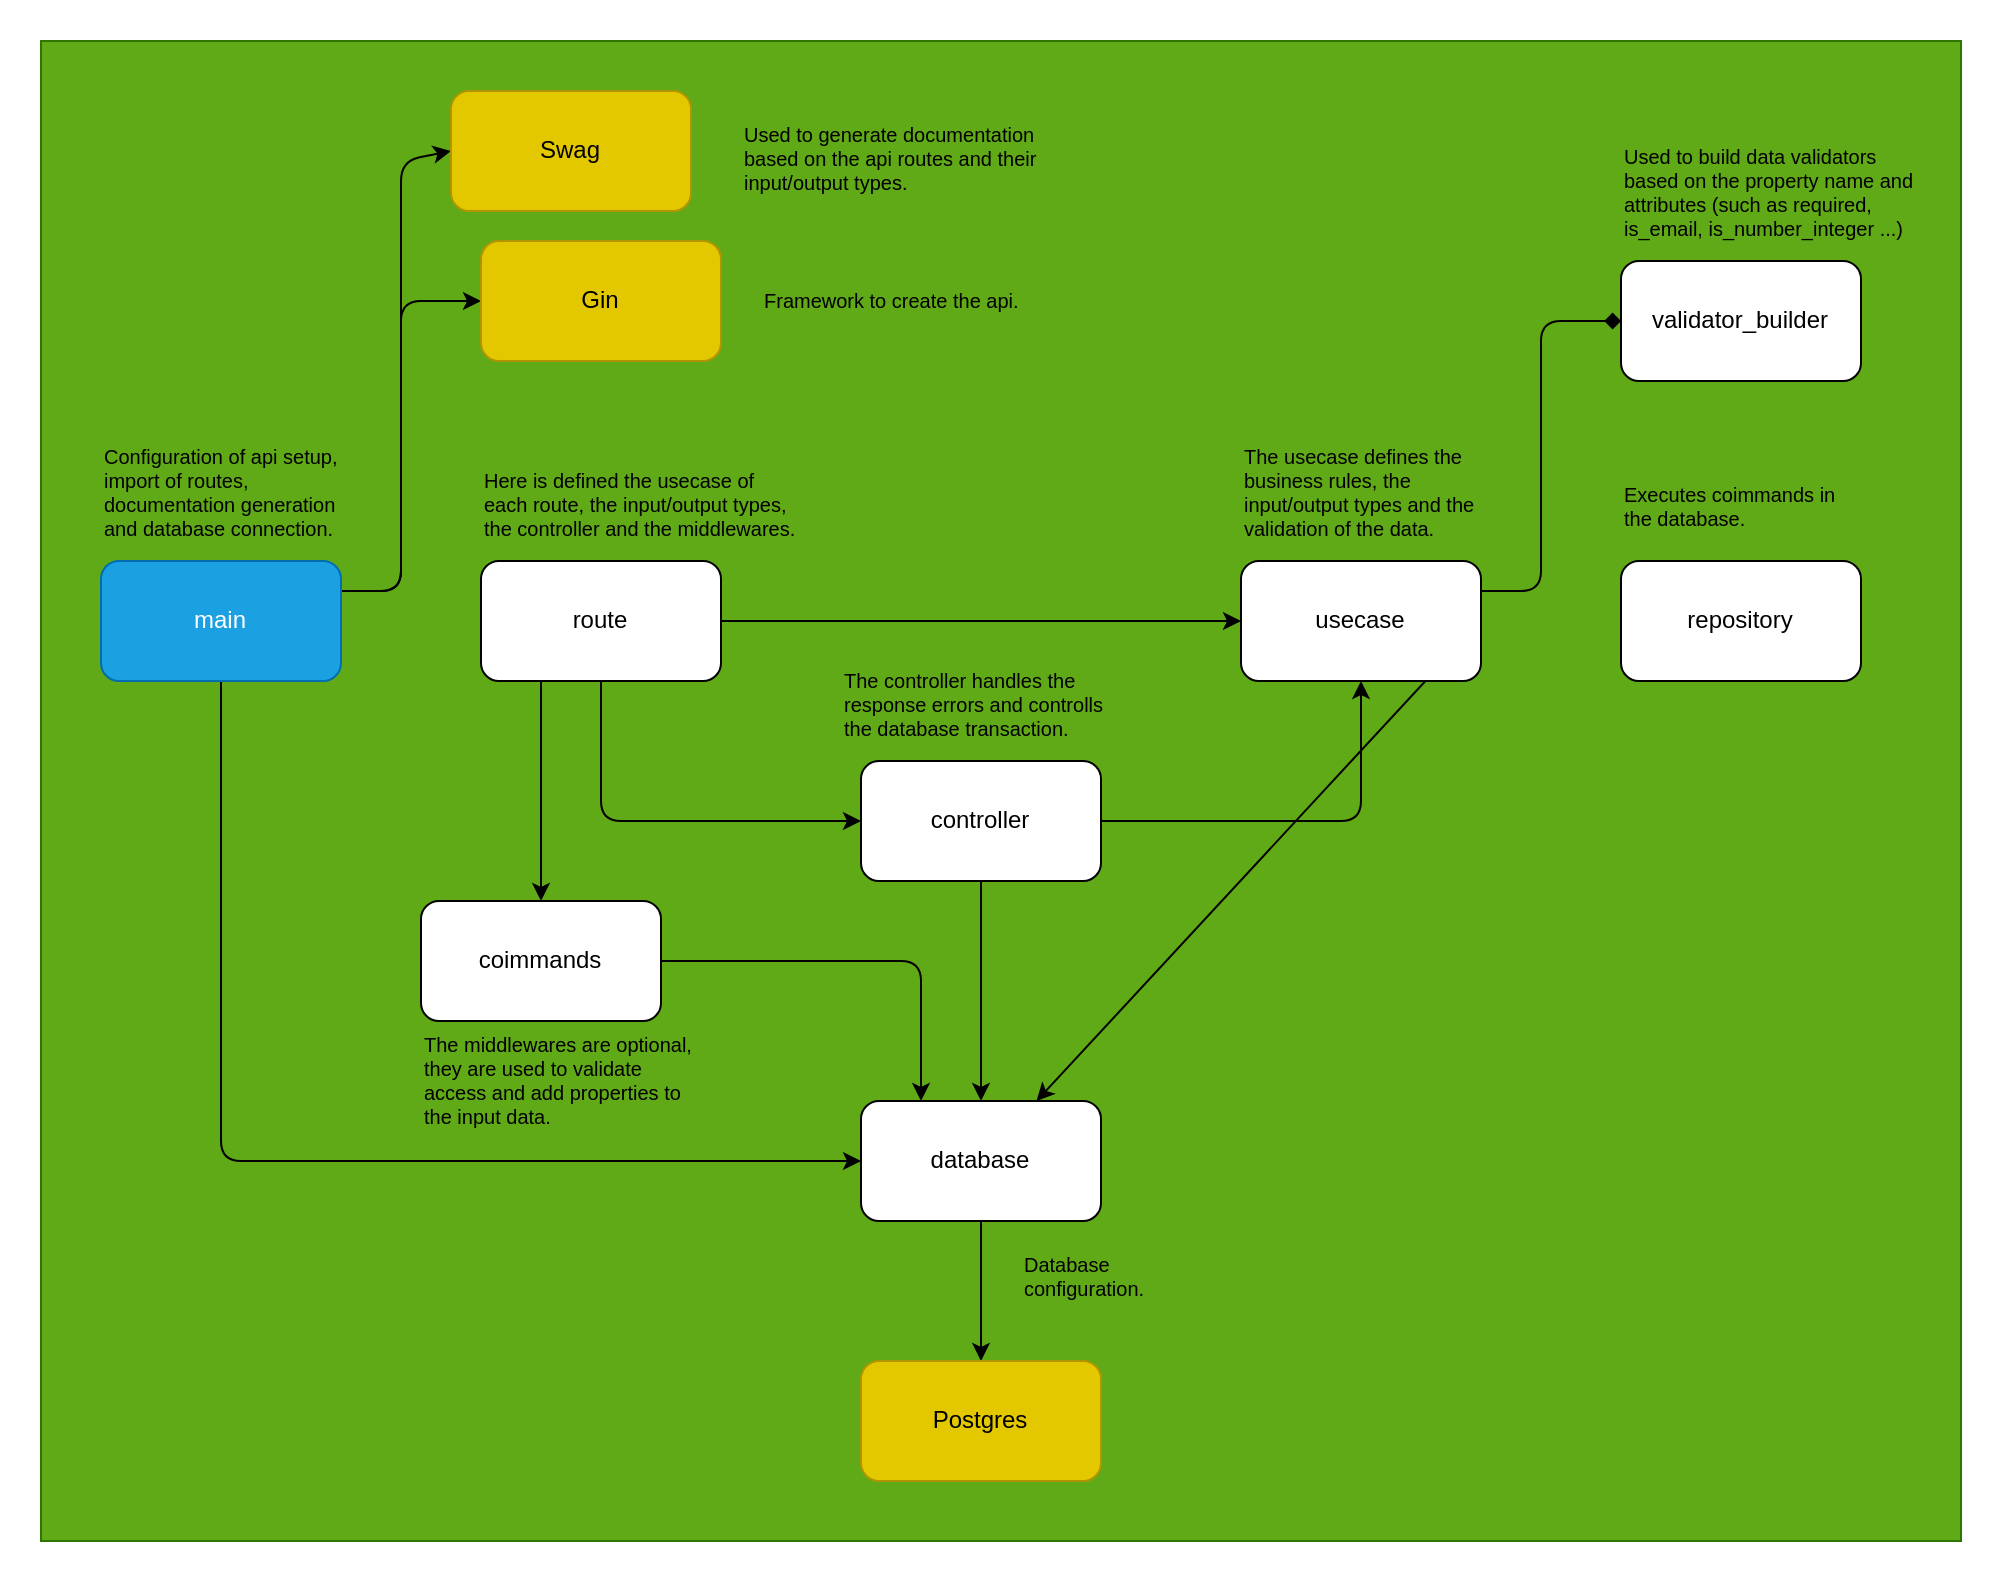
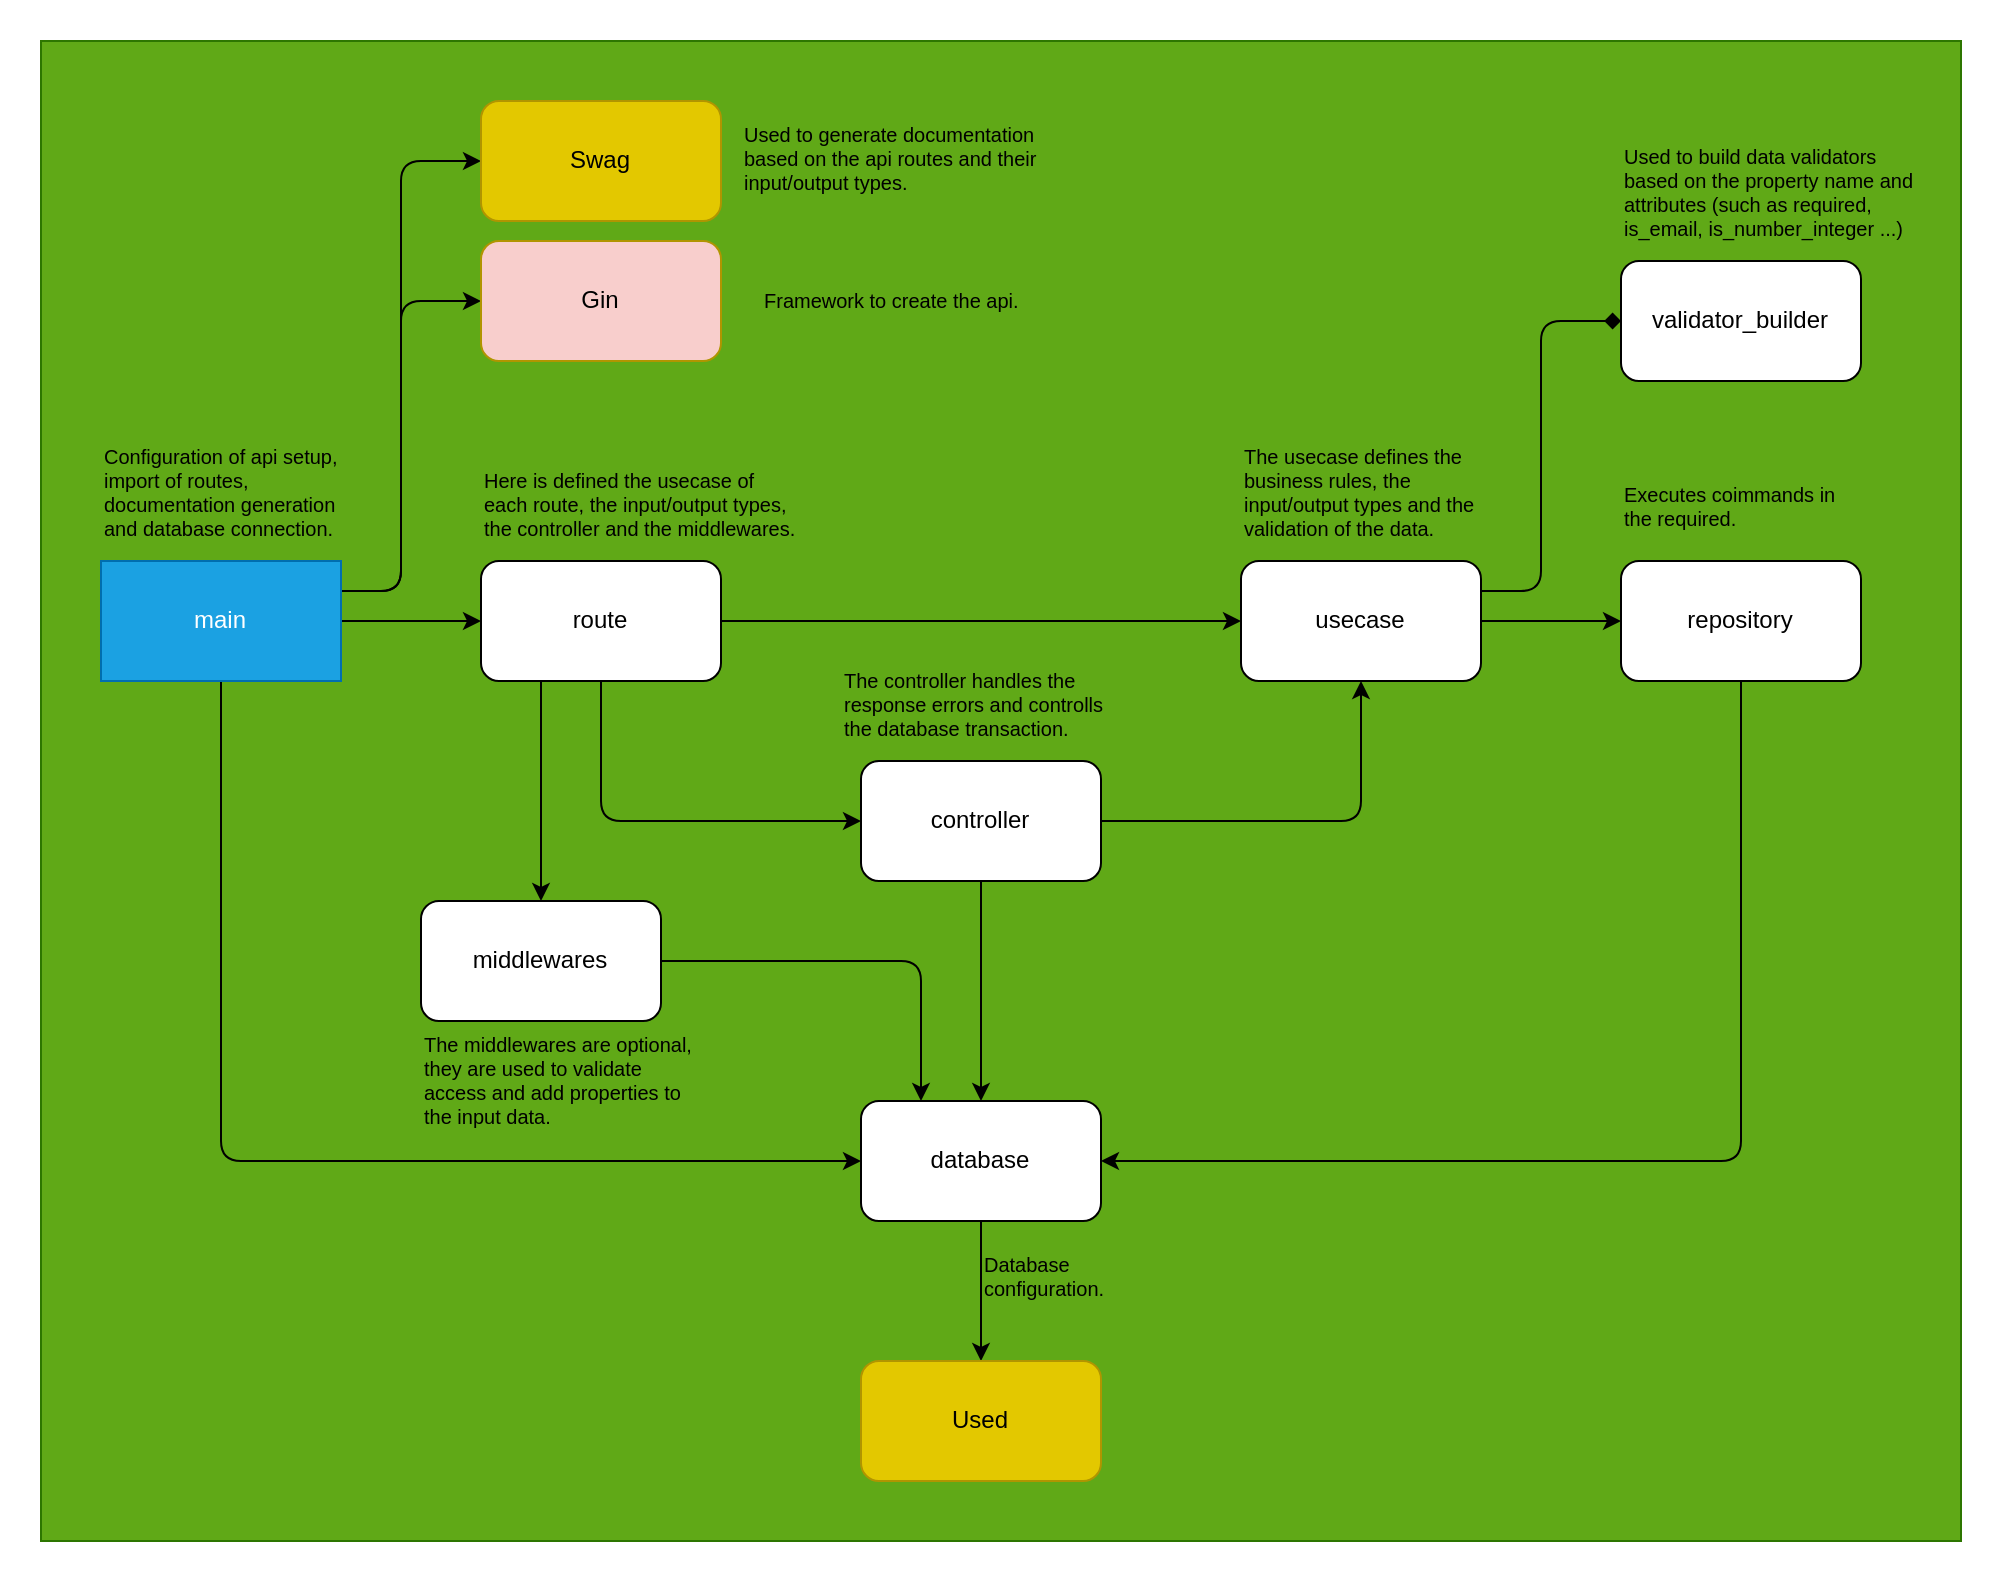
  <mxCell id="0" />
  <mxCell id="1" parent="0" />
  <mxCell id="2" value="" style="rounded=0;whiteSpace=wrap;html=1;fillColor=#60a917;fontColor=#ffffff;strokeColor=#2D7600;" parent="1" vertex="1"><mxGeometry x="20" y="20" width="960" height="750" as="geometry" /></mxCell>
+ <mxCell id="3" style="edgeStyle=none;html=1;exitX=1;exitY=0.5;exitDx=0;exitDy=0;" parent="1" source="7" target="11" edge="1"><mxGeometry relative="1" as="geometry" /></mxCell>
  <mxCell id="4" style="edgeStyle=none;html=1;exitX=0.5;exitY=1;exitDx=0;exitDy=0;entryX=0;entryY=0.5;entryDx=0;entryDy=0;" parent="1" source="7" target="13" edge="1"><mxGeometry relative="1" as="geometry"><Array as="points"><mxPoint x="110" y="580" /></Array></mxGeometry></mxCell>
  <mxCell id="5" style="edgeStyle=none;html=1;exitX=1;exitY=0.25;exitDx=0;exitDy=0;entryX=0;entryY=0.5;entryDx=0;entryDy=0;" parent="1" source="7" target="23" edge="1"><mxGeometry relative="1" as="geometry"><Array as="points"><mxPoint x="200" y="295" /><mxPoint x="200" y="150" /></Array></mxGeometry></mxCell>
  <mxCell id="6" style="edgeStyle=none;html=1;exitX=1;exitY=0.25;exitDx=0;exitDy=0;entryX=0;entryY=0.5;entryDx=0;entryDy=0;" parent="1" source="7" target="22" edge="1"><mxGeometry relative="1" as="geometry"><Array as="points"><mxPoint x="200" y="295" /><mxPoint x="200" y="80" /></Array></mxGeometry></mxCell>
- <mxCell id="7" value="main" style="rounded=1;whiteSpace=wrap;html=1;fillColor=#1ba1e2;fontColor=#ffffff;strokeColor=#006EAF;" parent="1" vertex="1"><mxGeometry x="50" y="280" width="120" height="60" as="geometry" /></mxCell>
+ <mxCell id="7" value="main" style="whiteSpace=wrap;html=1;fillColor=#1ba1e2;fontColor=#ffffff;strokeColor=#006EAF;rounded=0;" parent="1" vertex="1"><mxGeometry x="50" y="280" width="120" height="60" as="geometry" /></mxCell>
  <mxCell id="8" style="edgeStyle=none;html=1;exitX=0.5;exitY=1;exitDx=0;exitDy=0;entryX=0;entryY=0.5;entryDx=0;entryDy=0;" parent="1" source="11" target="16" edge="1"><mxGeometry relative="1" as="geometry"><Array as="points"><mxPoint x="300" y="410" /></Array></mxGeometry></mxCell>
  <mxCell id="9" style="edgeStyle=none;html=1;exitX=1;exitY=0.5;exitDx=0;exitDy=0;entryX=0;entryY=0.5;entryDx=0;entryDy=0;" parent="1" source="11" target="19" edge="1"><mxGeometry relative="1" as="geometry" /></mxCell>
  <mxCell id="10" style="edgeStyle=none;html=1;exitX=0.25;exitY=1;exitDx=0;exitDy=0;entryX=0.5;entryY=0;entryDx=0;entryDy=0;" parent="1" source="11" target="30" edge="1"><mxGeometry relative="1" as="geometry" /></mxCell>
  <mxCell id="11" value="route" style="rounded=1;whiteSpace=wrap;html=1;" parent="1" vertex="1"><mxGeometry x="240" y="280" width="120" height="60" as="geometry" /></mxCell>
  <mxCell id="12" style="edgeStyle=none;html=1;exitX=0.5;exitY=1;exitDx=0;exitDy=0;" edge="1" parent="1" source="13" target="37"><mxGeometry relative="1" as="geometry" /></mxCell>
  <mxCell id="13" value="database" style="rounded=1;whiteSpace=wrap;html=1;" parent="1" vertex="1"><mxGeometry x="430" y="550" width="120" height="60" as="geometry" /></mxCell>
  <mxCell id="14" style="edgeStyle=none;html=1;exitX=1;exitY=0.5;exitDx=0;exitDy=0;entryX=0.5;entryY=1;entryDx=0;entryDy=0;" parent="1" source="16" target="19" edge="1"><mxGeometry relative="1" as="geometry"><Array as="points"><mxPoint x="680" y="410" /></Array></mxGeometry></mxCell>
  <mxCell id="15" style="edgeStyle=none;html=1;exitX=0.5;exitY=1;exitDx=0;exitDy=0;entryX=0.5;entryY=0;entryDx=0;entryDy=0;" parent="1" source="16" target="13" edge="1"><mxGeometry relative="1" as="geometry" /></mxCell>
  <mxCell id="16" value="controller" style="rounded=1;whiteSpace=wrap;html=1;" parent="1" vertex="1"><mxGeometry x="430" y="380" width="120" height="60" as="geometry" /></mxCell>
- <mxCell id="17" style="edgeStyle=none;html=1;exitX=1;exitY=0.5;exitDx=0;exitDy=0;" parent="1" source="19" target="13" edge="1"><mxGeometry relative="1" as="geometry" /></mxCell>
+ <mxCell id="17" style="edgeStyle=none;html=1;exitX=1;exitY=0.5;exitDx=0;exitDy=0;entryX=0;entryY=0.5;entryDx=0;entryDy=0;" parent="1" source="19" target="21" edge="1"><mxGeometry relative="1" as="geometry" /></mxCell>
  <mxCell id="18" style="edgeStyle=none;html=1;exitX=1;exitY=0.25;exitDx=0;exitDy=0;entryX=0;entryY=0.5;entryDx=0;entryDy=0;endArrow=diamond;" edge="1" parent="1" source="19" target="34"><mxGeometry relative="1" as="geometry"><Array as="points"><mxPoint x="770" y="295" /><mxPoint x="770" y="160" /></Array></mxGeometry></mxCell>
  <mxCell id="19" value="usecase" style="rounded=1;whiteSpace=wrap;html=1;" parent="1" vertex="1"><mxGeometry x="620" y="280" width="120" height="60" as="geometry" /></mxCell>
+ <mxCell id="20" style="edgeStyle=none;html=1;exitX=0.5;exitY=1;exitDx=0;exitDy=0;entryX=1;entryY=0.5;entryDx=0;entryDy=0;" parent="1" source="21" target="13" edge="1"><mxGeometry relative="1" as="geometry"><Array as="points"><mxPoint x="870" y="580" /></Array></mxGeometry></mxCell>
  <mxCell id="21" value="repository" style="rounded=1;whiteSpace=wrap;html=1;" parent="1" vertex="1"><mxGeometry x="810" y="280" width="120" height="60" as="geometry" /></mxCell>
- <mxCell id="22" value="Swag" style="rounded=1;whiteSpace=wrap;html=1;fillColor=#e3c800;fontColor=#000000;strokeColor=#B09500;" parent="1" vertex="1"><mxGeometry x="225" y="45" width="120" height="60" as="geometry" /></mxCell>
- <mxCell id="23" value="Gin" style="rounded=1;whiteSpace=wrap;html=1;fillColor=#e3c800;fontColor=#000000;strokeColor=#B09500;" parent="1" vertex="1"><mxGeometry x="240" y="120" width="120" height="60" as="geometry" /></mxCell>
+ <mxCell id="22" value="Swag" style="rounded=1;whiteSpace=wrap;html=1;fillColor=#e3c800;fontColor=#000000;strokeColor=#B09500;" parent="1" vertex="1"><mxGeometry x="240" y="50" width="120" height="60" as="geometry" /></mxCell>
+ <mxCell id="23" value="Gin" style="rounded=1;whiteSpace=wrap;html=1;fillColor=#f8cecc;fontColor=#000000;strokeColor=#B09500;" parent="1" vertex="1"><mxGeometry x="240" y="120" width="120" height="60" as="geometry" /></mxCell>
  <mxCell id="24" value="&lt;h1 style=&quot;margin-top: 0px;&quot;&gt;&lt;span style=&quot;background-color: transparent; font-weight: normal;&quot;&gt;Configuration of api setup, import of routes, documentation generation and database connection.&lt;/span&gt;&lt;/h1&gt;" style="text;html=1;whiteSpace=wrap;overflow=hidden;rounded=0;verticalAlign=bottom;fontSize=5;" parent="1" vertex="1"><mxGeometry x="50" y="210" width="120" height="70" as="geometry" /></mxCell>
  <mxCell id="25" value="&lt;h1 style=&quot;margin-top: 0px;&quot;&gt;&lt;span style=&quot;font-weight: 400;&quot;&gt;Used to generate documentation based on the api routes and their input/output types.&lt;/span&gt;&lt;/h1&gt;" style="text;html=1;whiteSpace=wrap;overflow=hidden;rounded=0;verticalAlign=top;fontSize=5;" parent="1" vertex="1"><mxGeometry x="370" y="55" width="170" height="50" as="geometry" /></mxCell>
  <mxCell id="26" value="&lt;h1 style=&quot;margin-top: 0px;&quot;&gt;&lt;span style=&quot;font-weight: 400;&quot;&gt;Framework to create the api.&lt;/span&gt;&lt;/h1&gt;" style="text;html=1;whiteSpace=wrap;overflow=hidden;rounded=0;verticalAlign=top;fontSize=5;" parent="1" vertex="1"><mxGeometry x="380" y="137.5" width="170" height="25" as="geometry" /></mxCell>
  <mxCell id="27" value="&lt;h1 style=&quot;margin-top: 0px;&quot;&gt;&lt;span style=&quot;font-weight: 400;&quot;&gt;Here is defined the usecase of each route, the input/output types, the controller and the middlewares.&lt;/span&gt;&lt;/h1&gt;" style="text;html=1;whiteSpace=wrap;overflow=hidden;rounded=0;verticalAlign=bottom;fontSize=5;" parent="1" vertex="1"><mxGeometry x="240" y="200" width="160" height="80" as="geometry" /></mxCell>
  <mxCell id="28" value="&lt;h1 style=&quot;margin-top: 0px;&quot;&gt;&lt;span style=&quot;font-weight: 400;&quot;&gt;The controller handles the response errors and controlls the database transaction.&lt;/span&gt;&lt;/h1&gt;" style="text;html=1;whiteSpace=wrap;overflow=hidden;rounded=0;verticalAlign=bottom;fontSize=5;" parent="1" vertex="1"><mxGeometry x="420" y="310" width="140" height="70" as="geometry" /></mxCell>
  <mxCell id="29" style="edgeStyle=none;html=1;exitX=1;exitY=0.5;exitDx=0;exitDy=0;entryX=0.25;entryY=0;entryDx=0;entryDy=0;" parent="1" source="30" target="13" edge="1"><mxGeometry relative="1" as="geometry"><Array as="points"><mxPoint x="460" y="480" /></Array></mxGeometry></mxCell>
- <mxCell id="30" value="coimmands" style="rounded=1;whiteSpace=wrap;html=1;" parent="1" vertex="1"><mxGeometry x="210" y="450" width="120" height="60" as="geometry" /></mxCell>
+ <mxCell id="30" value="middlewares" style="rounded=1;whiteSpace=wrap;html=1;" parent="1" vertex="1"><mxGeometry x="210" y="450" width="120" height="60" as="geometry" /></mxCell>
  <mxCell id="31" value="&lt;h1 style=&quot;margin-top: 0px;&quot;&gt;&lt;span style=&quot;font-weight: 400;&quot;&gt;The middlewares are optional, they are used to validate access and add properties to the input data.&lt;/span&gt;&lt;/h1&gt;" style="text;html=1;whiteSpace=wrap;overflow=hidden;rounded=0;verticalAlign=top;fontSize=5;" parent="1" vertex="1"><mxGeometry x="210" y="510" width="140" height="70" as="geometry" /></mxCell>
  <mxCell id="32" value="&lt;h1 style=&quot;margin-top: 0px;&quot;&gt;&lt;span style=&quot;font-weight: 400;&quot;&gt;The usecase defines the business rules, the input/output types and the validation of the data.&lt;/span&gt;&lt;/h1&gt;" style="text;html=1;whiteSpace=wrap;overflow=hidden;rounded=0;verticalAlign=bottom;fontSize=5;" parent="1" vertex="1"><mxGeometry x="620" y="210" width="120" height="70" as="geometry" /></mxCell>
- <mxCell id="33" value="&lt;h1 style=&quot;margin-top: 0px;&quot;&gt;&lt;span style=&quot;font-weight: 400;&quot;&gt;Executes coimmands in the database.&lt;/span&gt;&lt;/h1&gt;" style="text;html=1;whiteSpace=wrap;overflow=hidden;rounded=0;verticalAlign=bottom;fontSize=5;" parent="1" vertex="1"><mxGeometry x="810" y="205" width="120" height="70" as="geometry" /></mxCell>
+ <mxCell id="33" value="&lt;h1 style=&quot;margin-top: 0px;&quot;&gt;&lt;span style=&quot;font-weight: 400;&quot;&gt;Executes coimmands in the required.&lt;/span&gt;&lt;/h1&gt;" style="text;html=1;whiteSpace=wrap;overflow=hidden;rounded=0;verticalAlign=bottom;fontSize=5;" parent="1" vertex="1"><mxGeometry x="810" y="205" width="120" height="70" as="geometry" /></mxCell>
  <mxCell id="34" value="validator_builder" style="rounded=1;whiteSpace=wrap;html=1;" vertex="1" parent="1"><mxGeometry x="810" y="130" width="120" height="60" as="geometry" /></mxCell>
  <mxCell id="35" value="&lt;h1 style=&quot;margin-top: 0px;&quot;&gt;&lt;span style=&quot;font-weight: 400;&quot;&gt;Used to build data validators based on the property name and attributes (such as required, is_email, is_number_integer ...)&lt;/span&gt;&lt;/h1&gt;" style="text;html=1;whiteSpace=wrap;overflow=hidden;rounded=0;verticalAlign=bottom;fontSize=5;" vertex="1" parent="1"><mxGeometry x="810" y="35" width="150" height="95" as="geometry" /></mxCell>
- <mxCell id="36" value="&lt;h1 style=&quot;margin-top: 0px;&quot;&gt;&lt;span style=&quot;font-weight: 400;&quot;&gt;Database configuration.&lt;/span&gt;&lt;/h1&gt;" style="text;html=1;whiteSpace=wrap;overflow=hidden;rounded=0;verticalAlign=top;fontSize=5;" vertex="1" parent="1"><mxGeometry x="510" y="620" width="100" height="40" as="geometry" /></mxCell>
- <mxCell id="37" value="Postgres" style="rounded=1;whiteSpace=wrap;html=1;fillColor=#e3c800;fontColor=#000000;strokeColor=#B09500;" vertex="1" parent="1"><mxGeometry x="430" y="680" width="120" height="60" as="geometry" /></mxCell>
+ <mxCell id="36" value="&lt;h1 style=&quot;margin-top: 0px;&quot;&gt;&lt;span style=&quot;font-weight: 400;&quot;&gt;Database configuration.&lt;/span&gt;&lt;/h1&gt;" style="text;html=1;whiteSpace=wrap;overflow=hidden;rounded=0;verticalAlign=top;fontSize=5;" vertex="1" parent="1"><mxGeometry x="490" y="620" width="100" height="40" as="geometry" /></mxCell>
+ <mxCell id="37" value="Used" style="rounded=1;whiteSpace=wrap;html=1;fillColor=#e3c800;fontColor=#000000;strokeColor=#B09500;" vertex="1" parent="1"><mxGeometry x="430" y="680" width="120" height="60" as="geometry" /></mxCell>
